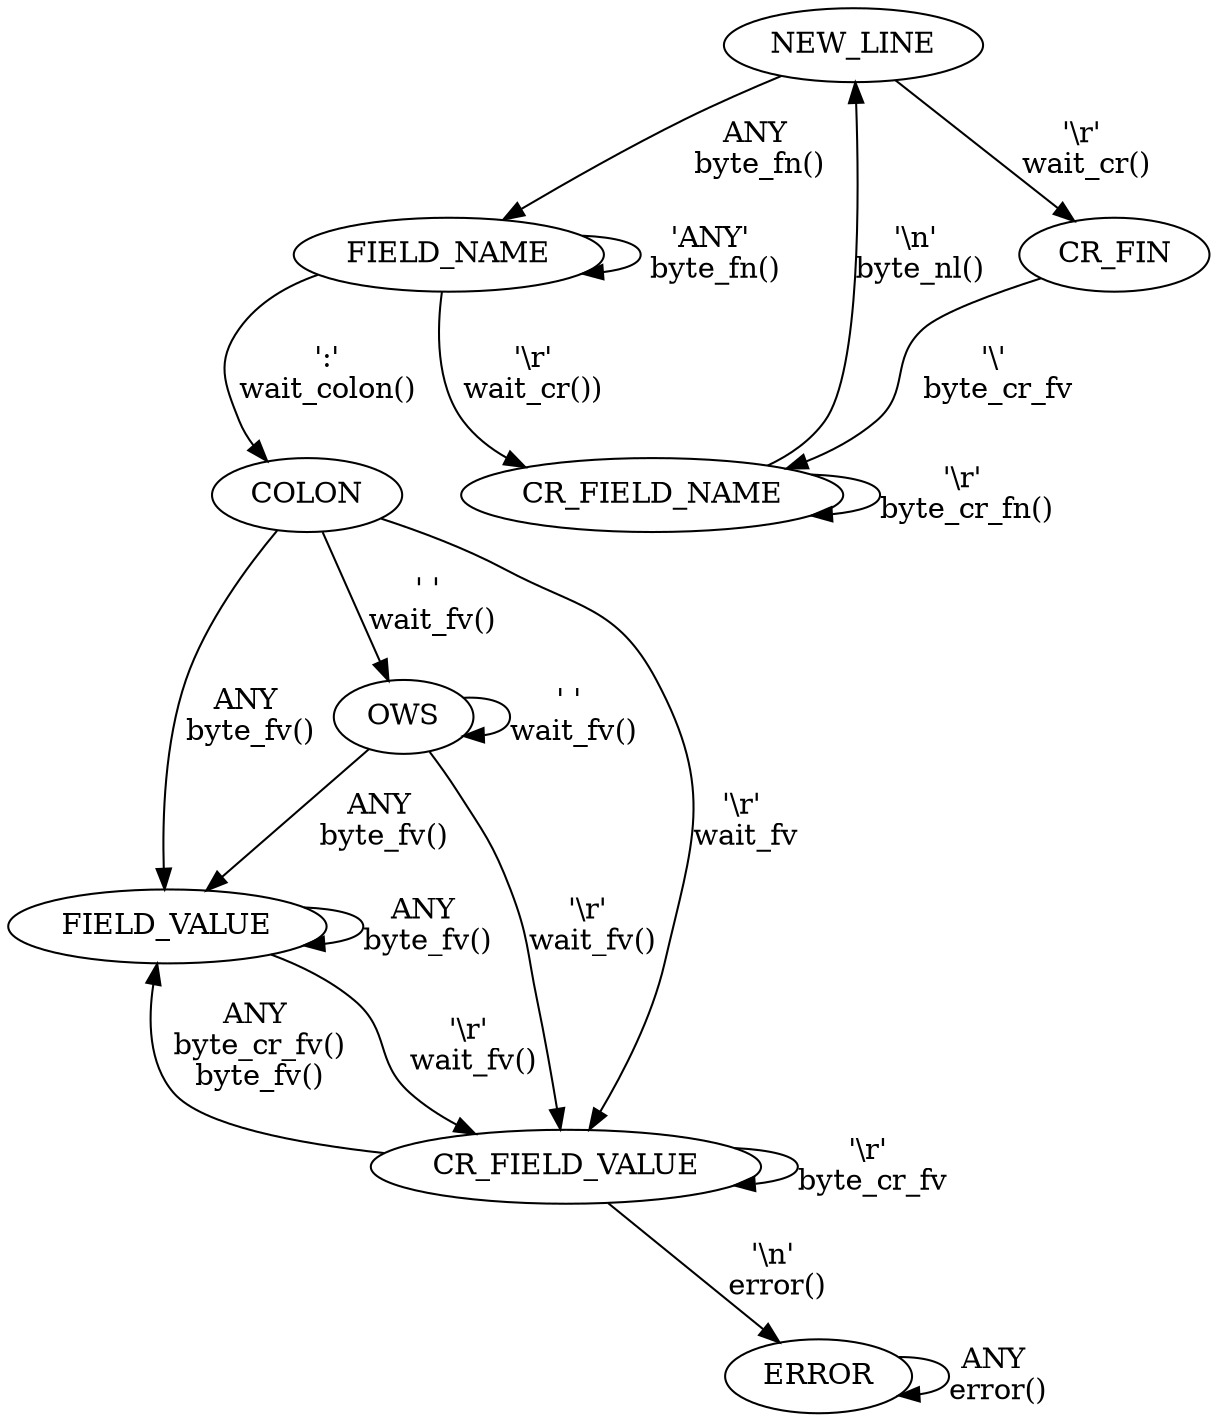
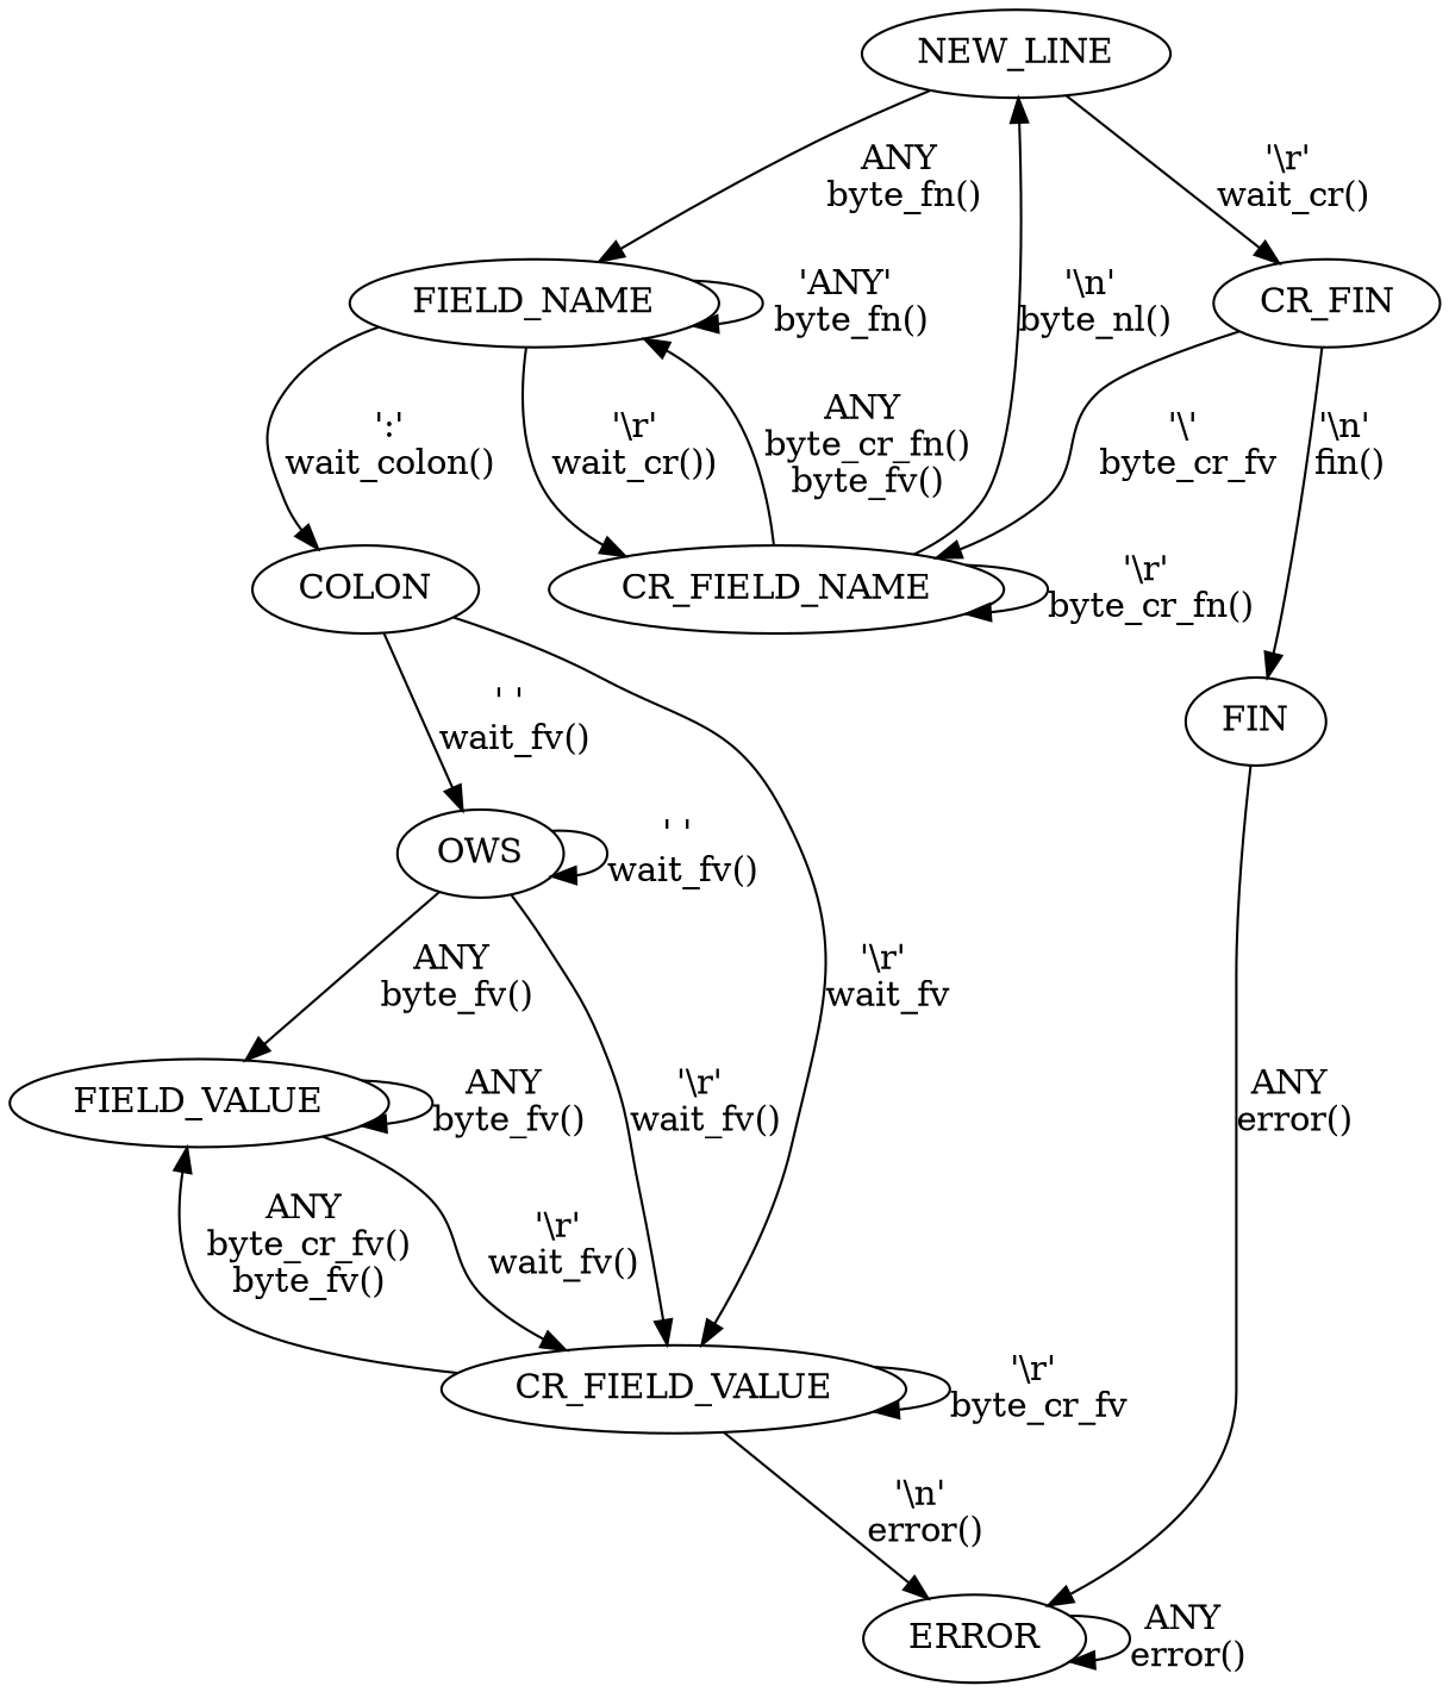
  digraph {
    NEW_LINE
    FIELD_NAME
    CR_FIN
    COLON
    CR_FIELD_NAME
    ERROR
+   FIN
    FIELD_VALUE
    CR_FIELD_VALUE
    OWS
    NEW_LINE -> FIELD_NAME [label="ANY\n byte_fn()"]
    NEW_LINE -> CR_FIN [label="'\\r' \nwait_cr()"]
    FIELD_NAME -> FIELD_NAME [label="'ANY'\n byte_fn()"]
    FIELD_NAME -> COLON [label="':'\nwait_colon()"]
    FIELD_NAME -> CR_FIELD_NAME [label="'\\r'\nwait_cr())"]
    CR_FIN -> CR_FIELD_NAME [label="'\\' \nbyte_cr_fv"]
-   COLON -> FIELD_VALUE [label="ANY \nbyte_fv()"]
+   CR_FIN -> FIN [label="'\\n' \nfin()"]
    COLON -> CR_FIELD_VALUE [label="'\\r' \nwait_fv"]
    COLON -> OWS [label="' ' \nwait_fv()"]
    CR_FIELD_NAME -> NEW_LINE [label="'\\n' \nbyte_nl()"]
+   CR_FIELD_NAME -> FIELD_NAME [label="ANY \nbyte_cr_fn()\nbyte_fv()"]
    CR_FIELD_NAME -> CR_FIELD_NAME [label="'\\r' \nbyte_cr_fn()"]
    ERROR -> ERROR [label="ANY \nerror()"]
+   FIN -> ERROR [label="ANY \nerror()"]
    FIELD_VALUE -> FIELD_VALUE [label="ANY \nbyte_fv()"]
    FIELD_VALUE -> CR_FIELD_VALUE [label="'\\r' \nwait_fv()"]
    CR_FIELD_VALUE -> ERROR [label="'\\n' \nerror()"]
    CR_FIELD_VALUE -> FIELD_VALUE [label="ANY \nbyte_cr_fv()\nbyte_fv()"]
    CR_FIELD_VALUE -> CR_FIELD_VALUE [label="'\\r' \nbyte_cr_fv"]
    OWS -> FIELD_VALUE [label="ANY \nbyte_fv()"]
    OWS -> CR_FIELD_VALUE [label="'\\r' \nwait_fv()"]
    OWS -> OWS [label="' ' \nwait_fv()"]
  }
